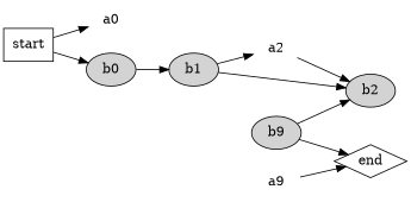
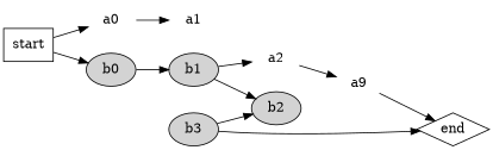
  digraph {
    rankdir=LR
    node [style=filled]
    a0 [color=white]
+   a1 [color=white]
    a2 [color=white]
    n4 [color=white label=a9]
    b0
    b1
    b2
-   b3 [label=b9]
+   b3
    end [shape=diamond style=""]
    start [shape=box style=""]
    subgraph sub_1 {
      color=grey
      label="process #1"
      style=filled
      a0
+     a1
      a2
      n4
    }
    subgraph sub_2 {
      color=blue
      label="process #2"
      b0
      b1
      b2
      b3
    }
-   a2 -> b2
+   a0 -> a1
+   a2 -> n4
    n4 -> end
    b0 -> b1
    b1 -> a2
    b1 -> b2
    b3 -> b2
    b3 -> end
    start -> a0
    start -> b0
  }
